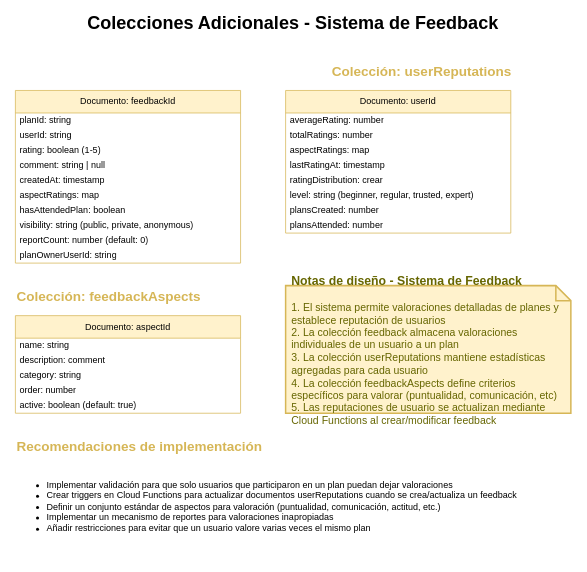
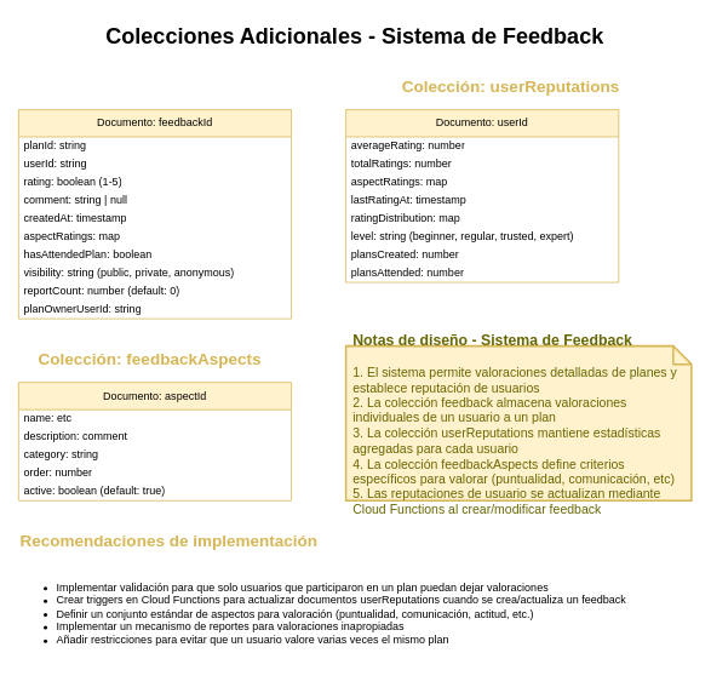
  <mxCell id="0" />
  <mxCell id="1" parent="0" />
- <mxCell id="2" value="&lt;h1&gt;Colecciones Adicionales - Sistema de Feedback&lt;/h1&gt;" style="text;html=1;strokeColor=none;fillColor=none;align=center;verticalAlign=middle;whiteSpace=wrap;rounded=0;" vertex="1" parent="1"><mxGeometry x="20" y="10" width="740" height="40" as="geometry" /></mxCell>
+ <mxCell id="2" value="&lt;h1&gt;Colecciones Adicionales - Sistema de Feedback&lt;/h1&gt;" style="text;html=1;strokeColor=none;fillColor=none;align=center;verticalAlign=middle;whiteSpace=wrap;rounded=0;" vertex="1" parent="1"><mxGeometry x="20" y="20" width="740" height="40" as="geometry" /></mxCell>
  <mxCell id="3" value="Documento: feedbackId" style="swimlane;fontStyle=0;childLayout=stackLayout;horizontal=1;startSize=30;horizontalStack=0;resizeParent=1;resizeParentMax=0;resizeLast=0;collapsible=1;marginBottom=0;whiteSpace=wrap;html=1;fillColor=#fff2cc;strokeColor=#d6b656;" vertex="1" parent="1"><mxGeometry x="20" y="120" width="300" height="230" as="geometry" /></mxCell>
  <mxCell id="4" value="planId: string" style="text;strokeColor=none;fillColor=none;align=left;verticalAlign=middle;spacingLeft=4;spacingRight=4;overflow=hidden;points=[[0,0.5],[1,0.5]];portConstraint=eastwest;rotatable=0;whiteSpace=wrap;html=1;" vertex="1" parent="3"><mxGeometry y="30" width="300" height="20" as="geometry" /></mxCell>
  <mxCell id="5" value="userId: string" style="text;strokeColor=none;fillColor=none;align=left;verticalAlign=middle;spacingLeft=4;spacingRight=4;overflow=hidden;points=[[0,0.5],[1,0.5]];portConstraint=eastwest;rotatable=0;whiteSpace=wrap;html=1;" vertex="1" parent="3"><mxGeometry y="50" width="300" height="20" as="geometry" /></mxCell>
  <mxCell id="6" value="rating: boolean (1-5)" style="text;strokeColor=none;fillColor=none;align=left;verticalAlign=middle;spacingLeft=4;spacingRight=4;overflow=hidden;points=[[0,0.5],[1,0.5]];portConstraint=eastwest;rotatable=0;whiteSpace=wrap;html=1;" vertex="1" parent="3"><mxGeometry y="70" width="300" height="20" as="geometry" /></mxCell>
  <mxCell id="7" value="comment: string | null" style="text;strokeColor=none;fillColor=none;align=left;verticalAlign=middle;spacingLeft=4;spacingRight=4;overflow=hidden;points=[[0,0.5],[1,0.5]];portConstraint=eastwest;rotatable=0;whiteSpace=wrap;html=1;" vertex="1" parent="3"><mxGeometry y="90" width="300" height="20" as="geometry" /></mxCell>
  <mxCell id="8" value="createdAt: timestamp" style="text;strokeColor=none;fillColor=none;align=left;verticalAlign=middle;spacingLeft=4;spacingRight=4;overflow=hidden;points=[[0,0.5],[1,0.5]];portConstraint=eastwest;rotatable=0;whiteSpace=wrap;html=1;" vertex="1" parent="3"><mxGeometry y="110" width="300" height="20" as="geometry" /></mxCell>
  <mxCell id="9" value="aspectRatings: map&lt;string, number&gt;" style="text;strokeColor=none;fillColor=none;align=left;verticalAlign=middle;spacingLeft=4;spacingRight=4;overflow=hidden;points=[[0,0.5],[1,0.5]];portConstraint=eastwest;rotatable=0;whiteSpace=wrap;html=1;" vertex="1" parent="3"><mxGeometry y="130" width="300" height="20" as="geometry" /></mxCell>
  <mxCell id="10" value="hasAttendedPlan: boolean" style="text;strokeColor=none;fillColor=none;align=left;verticalAlign=middle;spacingLeft=4;spacingRight=4;overflow=hidden;points=[[0,0.5],[1,0.5]];portConstraint=eastwest;rotatable=0;whiteSpace=wrap;html=1;" vertex="1" parent="3"><mxGeometry y="150" width="300" height="20" as="geometry" /></mxCell>
  <mxCell id="11" value="visibility: string (public, private, anonymous)" style="text;strokeColor=none;fillColor=none;align=left;verticalAlign=middle;spacingLeft=4;spacingRight=4;overflow=hidden;points=[[0,0.5],[1,0.5]];portConstraint=eastwest;rotatable=0;whiteSpace=wrap;html=1;" vertex="1" parent="3"><mxGeometry y="170" width="300" height="20" as="geometry" /></mxCell>
  <mxCell id="12" value="reportCount: number (default: 0)" style="text;strokeColor=none;fillColor=none;align=left;verticalAlign=middle;spacingLeft=4;spacingRight=4;overflow=hidden;points=[[0,0.5],[1,0.5]];portConstraint=eastwest;rotatable=0;whiteSpace=wrap;html=1;" vertex="1" parent="3"><mxGeometry y="190" width="300" height="20" as="geometry" /></mxCell>
  <mxCell id="13" value="planOwnerUserId: string" style="text;strokeColor=none;fillColor=none;align=left;verticalAlign=middle;spacingLeft=4;spacingRight=4;overflow=hidden;points=[[0,0.5],[1,0.5]];portConstraint=eastwest;rotatable=0;whiteSpace=wrap;html=1;" vertex="1" parent="3"><mxGeometry y="210" width="300" height="20" as="geometry" /></mxCell>
  <mxCell id="14" value="&lt;h2&gt;Colección: userReputations&lt;/h2&gt;" style="text;html=1;strokeColor=none;fillColor=none;align=left;verticalAlign=middle;whiteSpace=wrap;rounded=0;fontColor=#D6B656;" vertex="1" parent="1"><mxGeometry x="440" y="80" width="250" height="30" as="geometry" /></mxCell>
  <mxCell id="15" value="Documento: userId" style="swimlane;fontStyle=0;childLayout=stackLayout;horizontal=1;startSize=30;horizontalStack=0;resizeParent=1;resizeParentMax=0;resizeLast=0;collapsible=1;marginBottom=0;whiteSpace=wrap;html=1;fillColor=#fff2cc;strokeColor=#d6b656;" vertex="1" parent="1"><mxGeometry x="380" y="120" width="300" height="190" as="geometry" /></mxCell>
  <mxCell id="16" value="averageRating: number" style="text;strokeColor=none;fillColor=none;align=left;verticalAlign=middle;spacingLeft=4;spacingRight=4;overflow=hidden;points=[[0,0.5],[1,0.5]];portConstraint=eastwest;rotatable=0;whiteSpace=wrap;html=1;" vertex="1" parent="15"><mxGeometry y="30" width="300" height="20" as="geometry" /></mxCell>
  <mxCell id="17" value="totalRatings: number" style="text;strokeColor=none;fillColor=none;align=left;verticalAlign=middle;spacingLeft=4;spacingRight=4;overflow=hidden;points=[[0,0.5],[1,0.5]];portConstraint=eastwest;rotatable=0;whiteSpace=wrap;html=1;" vertex="1" parent="15"><mxGeometry y="50" width="300" height="20" as="geometry" /></mxCell>
  <mxCell id="18" value="aspectRatings: map&lt;string, number&gt;" style="text;strokeColor=none;fillColor=none;align=left;verticalAlign=middle;spacingLeft=4;spacingRight=4;overflow=hidden;points=[[0,0.5],[1,0.5]];portConstraint=eastwest;rotatable=0;whiteSpace=wrap;html=1;" vertex="1" parent="15"><mxGeometry y="70" width="300" height="20" as="geometry" /></mxCell>
  <mxCell id="19" value="lastRatingAt: timestamp" style="text;strokeColor=none;fillColor=none;align=left;verticalAlign=middle;spacingLeft=4;spacingRight=4;overflow=hidden;points=[[0,0.5],[1,0.5]];portConstraint=eastwest;rotatable=0;whiteSpace=wrap;html=1;" vertex="1" parent="15"><mxGeometry y="90" width="300" height="20" as="geometry" /></mxCell>
- <mxCell id="20" value="ratingDistribution: crear&lt;string, number&gt;" style="text;strokeColor=none;fillColor=none;align=left;verticalAlign=middle;spacingLeft=4;spacingRight=4;overflow=hidden;points=[[0,0.5],[1,0.5]];portConstraint=eastwest;rotatable=0;whiteSpace=wrap;html=1;" vertex="1" parent="15"><mxGeometry y="110" width="300" height="20" as="geometry" /></mxCell>
+ <mxCell id="20" value="ratingDistribution: map&lt;string, number&gt;" style="text;strokeColor=none;fillColor=none;align=left;verticalAlign=middle;spacingLeft=4;spacingRight=4;overflow=hidden;points=[[0,0.5],[1,0.5]];portConstraint=eastwest;rotatable=0;whiteSpace=wrap;html=1;" vertex="1" parent="15"><mxGeometry y="110" width="300" height="20" as="geometry" /></mxCell>
  <mxCell id="21" value="level: string (beginner, regular, trusted, expert)" style="text;strokeColor=none;fillColor=none;align=left;verticalAlign=middle;spacingLeft=4;spacingRight=4;overflow=hidden;points=[[0,0.5],[1,0.5]];portConstraint=eastwest;rotatable=0;whiteSpace=wrap;html=1;" vertex="1" parent="15"><mxGeometry y="130" width="300" height="20" as="geometry" /></mxCell>
  <mxCell id="22" value="plansCreated: number" style="text;strokeColor=none;fillColor=none;align=left;verticalAlign=middle;spacingLeft=4;spacingRight=4;overflow=hidden;points=[[0,0.5],[1,0.5]];portConstraint=eastwest;rotatable=0;whiteSpace=wrap;html=1;" vertex="1" parent="15"><mxGeometry y="150" width="300" height="20" as="geometry" /></mxCell>
  <mxCell id="23" value="plansAttended: number" style="text;strokeColor=none;fillColor=none;align=left;verticalAlign=middle;spacingLeft=4;spacingRight=4;overflow=hidden;points=[[0,0.5],[1,0.5]];portConstraint=eastwest;rotatable=0;whiteSpace=wrap;html=1;" vertex="1" parent="15"><mxGeometry y="170" width="300" height="20" as="geometry" /></mxCell>
- <mxCell id="24" value="&lt;h2&gt;Colección: feedbackAspects&lt;/h2&gt;" style="text;html=1;strokeColor=none;fillColor=none;align=left;verticalAlign=middle;whiteSpace=wrap;rounded=0;fontColor=#D6B656;" vertex="1" parent="1"><mxGeometry x="20" y="380" width="250" height="30" as="geometry" /></mxCell>
+ <mxCell id="24" value="&lt;h2&gt;Colección: feedbackAspects&lt;/h2&gt;" style="text;html=1;strokeColor=none;fillColor=none;align=left;verticalAlign=middle;whiteSpace=wrap;rounded=0;fontColor=#D6B656;" vertex="1" parent="1"><mxGeometry x="40" y="380" width="250" height="30" as="geometry" /></mxCell>
  <mxCell id="25" value="Documento: aspectId" style="swimlane;fontStyle=0;childLayout=stackLayout;horizontal=1;startSize=30;horizontalStack=0;resizeParent=1;resizeParentMax=0;resizeLast=0;collapsible=1;marginBottom=0;whiteSpace=wrap;html=1;fillColor=#fff2cc;strokeColor=#d6b656;" vertex="1" parent="1"><mxGeometry x="20" y="420" width="300" height="130" as="geometry" /></mxCell>
- <mxCell id="26" value="name: string" style="text;strokeColor=none;fillColor=none;align=left;verticalAlign=middle;spacingLeft=4;spacingRight=4;overflow=hidden;points=[[0,0.5],[1,0.5]];portConstraint=eastwest;rotatable=0;whiteSpace=wrap;html=1;" vertex="1" parent="25"><mxGeometry y="30" width="300" height="20" as="geometry" /></mxCell>
+ <mxCell id="26" value="name: etc" style="text;strokeColor=none;fillColor=none;align=left;verticalAlign=middle;spacingLeft=4;spacingRight=4;overflow=hidden;points=[[0,0.5],[1,0.5]];portConstraint=eastwest;rotatable=0;whiteSpace=wrap;html=1;" vertex="1" parent="25"><mxGeometry y="30" width="300" height="20" as="geometry" /></mxCell>
  <mxCell id="27" value="description: comment" style="text;strokeColor=none;fillColor=none;align=left;verticalAlign=middle;spacingLeft=4;spacingRight=4;overflow=hidden;points=[[0,0.5],[1,0.5]];portConstraint=eastwest;rotatable=0;whiteSpace=wrap;html=1;" vertex="1" parent="25"><mxGeometry y="50" width="300" height="20" as="geometry" /></mxCell>
  <mxCell id="28" value="category: string" style="text;strokeColor=none;fillColor=none;align=left;verticalAlign=middle;spacingLeft=4;spacingRight=4;overflow=hidden;points=[[0,0.5],[1,0.5]];portConstraint=eastwest;rotatable=0;whiteSpace=wrap;html=1;" vertex="1" parent="25"><mxGeometry y="70" width="300" height="20" as="geometry" /></mxCell>
  <mxCell id="29" value="order: number" style="text;strokeColor=none;fillColor=none;align=left;verticalAlign=middle;spacingLeft=4;spacingRight=4;overflow=hidden;points=[[0,0.5],[1,0.5]];portConstraint=eastwest;rotatable=0;whiteSpace=wrap;html=1;" vertex="1" parent="25"><mxGeometry y="90" width="300" height="20" as="geometry" /></mxCell>
  <mxCell id="30" value="active: boolean (default: true)" style="text;strokeColor=none;fillColor=none;align=left;verticalAlign=middle;spacingLeft=4;spacingRight=4;overflow=hidden;points=[[0,0.5],[1,0.5]];portConstraint=eastwest;rotatable=0;whiteSpace=wrap;html=1;" vertex="1" parent="25"><mxGeometry y="110" width="300" height="20" as="geometry" /></mxCell>
  <mxCell id="31" value="&lt;h3&gt;Notas de diseño - Sistema de Feedback&lt;/h3&gt;&lt;p&gt;1. El sistema permite valoraciones detalladas de planes y establece reputación de usuarios&lt;br&gt;2. La colección feedback almacena valoraciones individuales de un usuario a un plan&lt;br&gt;3. La colección userReputations mantiene estadísticas agregadas para cada usuario&lt;br&gt;4. La colección feedbackAspects define criterios específicos para valorar (puntualidad, comunicación, etc)&lt;br&gt;5. Las reputaciones de usuario se actualizan mediante Cloud Functions al crear/modificar feedback&lt;/p&gt;" style="shape=note;strokeWidth=2;fontSize=14;size=20;whiteSpace=wrap;html=1;fillColor=#fff2cc;strokeColor=#d6b656;fontColor=#666600;align=left;spacing=8;" vertex="1" parent="1"><mxGeometry x="380" y="380" width="380" height="170" as="geometry" /></mxCell>
  <mxCell id="32" value="&lt;h2&gt;Recomendaciones de implementación&lt;/h2&gt;" style="text;html=1;strokeColor=none;fillColor=none;align=left;verticalAlign=middle;whiteSpace=wrap;rounded=0;fontColor=#D6B656;" vertex="1" parent="1"><mxGeometry x="20" y="580" width="360" height="30" as="geometry" /></mxCell>
  <mxCell id="33" value="&lt;ul&gt;&lt;li&gt;Implementar validación para que solo usuarios que participaron en un plan puedan dejar valoraciones&lt;/li&gt;&lt;li&gt;Crear triggers en Cloud Functions para actualizar documentos userReputations cuando se crea/actualiza un feedback&lt;/li&gt;&lt;li&gt;Definir un conjunto estándar de aspectos para valoración (puntualidad, comunicación, actitud, etc.)&lt;/li&gt;&lt;li&gt;Implementar un mecanismo de reportes para valoraciones inapropiadas&lt;/li&gt;&lt;li&gt;Añadir restricciones para evitar que un usuario valore varias veces el mismo plan&lt;/li&gt;&lt;/ul&gt;" style="text;html=1;strokeColor=none;fillColor=none;align=left;verticalAlign=top;whiteSpace=wrap;rounded=0;" vertex="1" parent="1"><mxGeometry x="20" y="620" width="700" height="120" as="geometry" /></mxCell>
